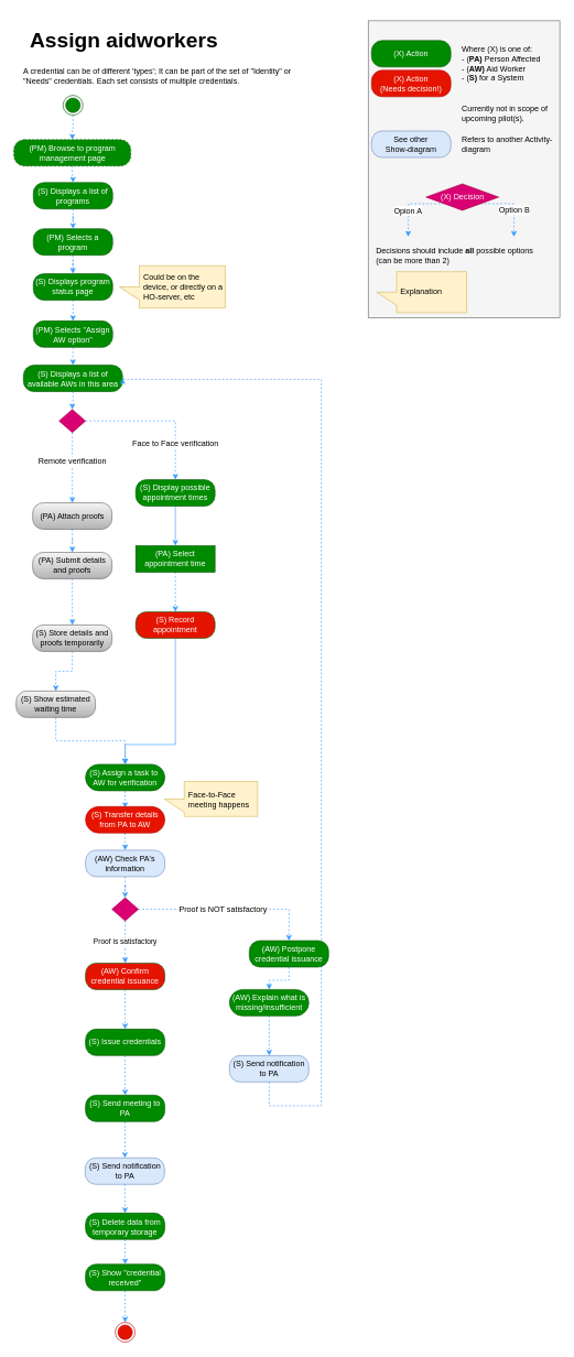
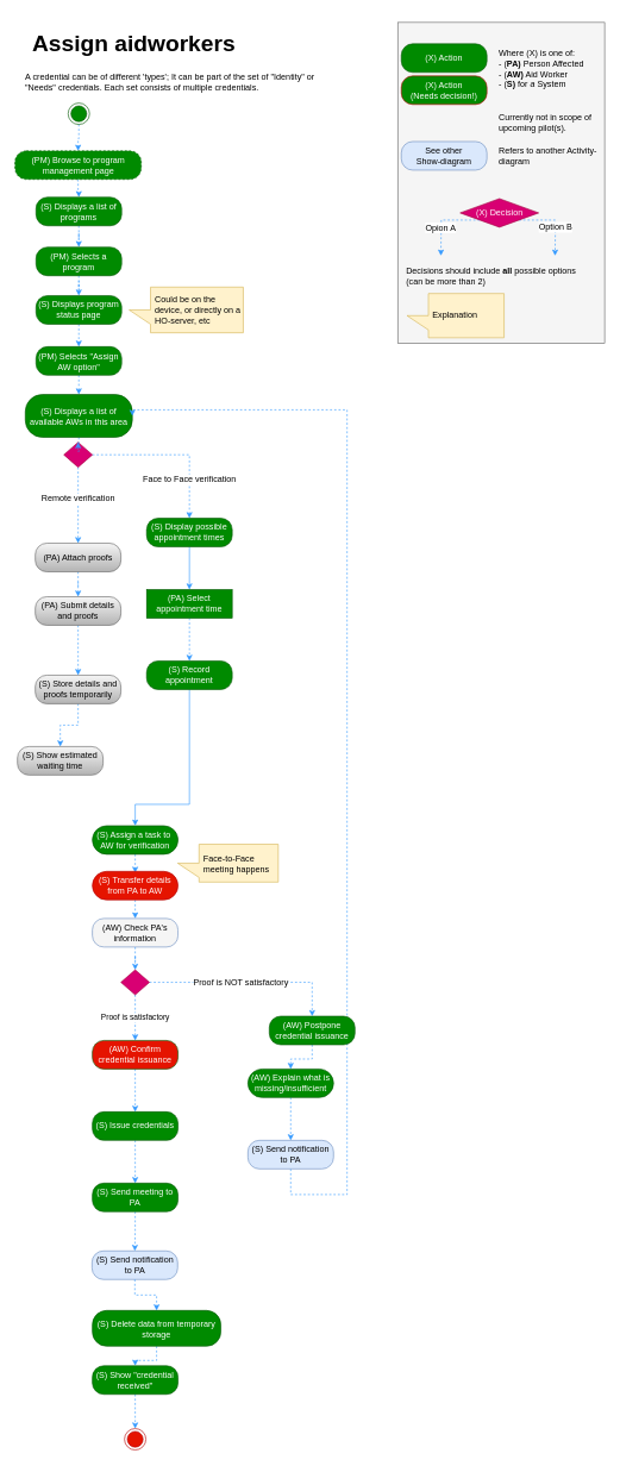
  <mxCell id="0" />
  <mxCell id="1" parent="0" />
  <mxCell id="2" style="edgeStyle=orthogonalEdgeStyle;rounded=0;orthogonalLoop=1;jettySize=auto;html=1;entryX=0.5;entryY=0;entryDx=0;entryDy=0;strokeColor=#3399FF;fontColor=#ffffff;dashed=1;" parent="1" source="3" target="6" edge="1"><mxGeometry relative="1" as="geometry"><mxPoint x="110" y="243" as="targetPoint" /></mxGeometry></mxCell>
  <mxCell id="3" value="" style="ellipse;html=1;shape=endState;fillColor=#008a00;strokeColor=#005700;fontColor=#ffffff;" parent="1" vertex="1"><mxGeometry x="95" y="143" width="30" height="30" as="geometry" /></mxCell>
  <mxCell id="4" value="" style="ellipse;html=1;shape=endState;fillColor=#e51400;strokeColor=#B20000;fontColor=#ffffff;" parent="1" vertex="1"><mxGeometry x="174" y="2001" width="30" height="30" as="geometry" /></mxCell>
  <mxCell id="5" style="edgeStyle=orthogonalEdgeStyle;rounded=0;orthogonalLoop=1;jettySize=auto;html=1;entryX=0.5;entryY=0;entryDx=0;entryDy=0;dashed=1;fontColor=#ffffff;strokeColor=#3399FF;" parent="1" source="6" target="9" edge="1"><mxGeometry relative="1" as="geometry" /></mxCell>
  <mxCell id="6" value="(PM) Browse to program management page" style="rounded=1;whiteSpace=wrap;html=1;arcSize=40;fillColor=#008a00;strokeColor=#005700;fontColor=#ffffff;dashed=1;" parent="1" vertex="1"><mxGeometry x="20.5" y="210" width="177" height="40" as="geometry" /></mxCell>
  <mxCell id="7" value="(S) Send notification to PA&lt;br&gt;" style="rounded=1;whiteSpace=wrap;html=1;arcSize=40;fillColor=#dae8fc;strokeColor=#6c8ebf;" parent="1" vertex="1"><mxGeometry x="128.5" y="1752" width="120" height="40" as="geometry" /></mxCell>
  <mxCell id="8" value="" style="edgeStyle=orthogonalEdgeStyle;rounded=0;orthogonalLoop=1;jettySize=auto;html=1;dashed=1;strokeColor=#3399FF;fontColor=#ffffff;" parent="1" source="9" target="11" edge="1"><mxGeometry relative="1" as="geometry" /></mxCell>
  <mxCell id="9" value="(S) Displays a list of programs" style="rounded=1;whiteSpace=wrap;html=1;arcSize=40;fillColor=#008a00;strokeColor=#005700;fontColor=#ffffff;" parent="1" vertex="1"><mxGeometry x="50" y="275" width="120" height="40" as="geometry" /></mxCell>
  <mxCell id="10" value="" style="edgeStyle=orthogonalEdgeStyle;rounded=0;orthogonalLoop=1;jettySize=auto;html=1;dashed=1;strokeColor=#3399FF;fontColor=#ffffff;entryX=0.5;entryY=0;entryDx=0;entryDy=0;" parent="1" source="11" target="69" edge="1"><mxGeometry relative="1" as="geometry"><mxPoint x="110" y="475" as="targetPoint" /></mxGeometry></mxCell>
  <mxCell id="11" value="(PM) Selects a program" style="rounded=1;whiteSpace=wrap;html=1;arcSize=40;fillColor=#008a00;strokeColor=#005700;fontColor=#ffffff;" parent="1" vertex="1"><mxGeometry x="50" y="345" width="120" height="40" as="geometry" /></mxCell>
  <mxCell id="12" value="" style="edgeStyle=orthogonalEdgeStyle;rounded=0;orthogonalLoop=1;jettySize=auto;html=1;dashed=1;strokeColor=#3399FF;fontColor=#ffffff;" parent="1" source="13" target="15" edge="1"><mxGeometry relative="1" as="geometry" /></mxCell>
  <mxCell id="13" value="(PA) Attach proofs" style="rounded=1;whiteSpace=wrap;html=1;arcSize=40;fillColor=#f5f5f5;strokeColor=#666666;gradientColor=#b3b3b3;" parent="1" vertex="1"><mxGeometry x="49" y="760" width="120" height="40" as="geometry" /></mxCell>
  <mxCell id="14" value="" style="edgeStyle=orthogonalEdgeStyle;rounded=0;orthogonalLoop=1;jettySize=auto;html=1;dashed=1;strokeColor=#3399FF;fontColor=#ffffff;" parent="1" source="15" target="17" edge="1"><mxGeometry relative="1" as="geometry" /></mxCell>
  <mxCell id="15" value="(PA) Submit details and proofs" style="rounded=1;whiteSpace=wrap;html=1;arcSize=40;fillColor=#f5f5f5;strokeColor=#666666;gradientColor=#b3b3b3;" parent="1" vertex="1"><mxGeometry x="49" y="835" width="120" height="40" as="geometry" /></mxCell>
  <mxCell id="16" value="" style="edgeStyle=orthogonalEdgeStyle;rounded=0;orthogonalLoop=1;jettySize=auto;html=1;dashed=1;strokeColor=#3399FF;fontColor=#ffffff;" parent="1" source="17" target="19" edge="1"><mxGeometry relative="1" as="geometry" /></mxCell>
  <mxCell id="17" value="(S) Store details and proofs temporarily" style="rounded=1;whiteSpace=wrap;html=1;arcSize=40;fillColor=#f5f5f5;strokeColor=#666666;gradientColor=#b3b3b3;" parent="1" vertex="1"><mxGeometry x="49" y="945" width="120" height="40" as="geometry" /></mxCell>
- <mxCell id="18" value="" style="edgeStyle=orthogonalEdgeStyle;rounded=0;orthogonalLoop=1;jettySize=auto;html=1;dashed=1;strokeColor=#3399FF;fontColor=#ffffff;" parent="1" source="19" target="21" edge="1"><mxGeometry relative="1" as="geometry" /></mxCell>
  <mxCell id="19" value="(S) Show estimated waiting time" style="rounded=1;whiteSpace=wrap;html=1;arcSize=40;fillColor=#f5f5f5;strokeColor=#666666;gradientColor=#b3b3b3;" parent="1" vertex="1"><mxGeometry x="24" y="1045" width="120" height="40" as="geometry" /></mxCell>
  <mxCell id="20" value="" style="edgeStyle=orthogonalEdgeStyle;rounded=0;orthogonalLoop=1;jettySize=auto;html=1;dashed=1;strokeColor=#3399FF;fontColor=#ffffff;" parent="1" source="21" edge="1"><mxGeometry relative="1" as="geometry"><mxPoint x="189" y="1222" as="targetPoint" /></mxGeometry></mxCell>
  <mxCell id="21" value="(S) Assign a task to&amp;nbsp; AW for verification" style="rounded=1;whiteSpace=wrap;html=1;arcSize=50;fillColor=#008a00;strokeColor=#005700;fontColor=#ffffff;" parent="1" vertex="1"><mxGeometry x="129" y="1156" width="120" height="40" as="geometry" /></mxCell>
  <mxCell id="22" style="edgeStyle=orthogonalEdgeStyle;rounded=0;orthogonalLoop=1;jettySize=auto;html=1;dashed=1;strokeColor=#3399FF;fontColor=#ffffff;" parent="1" source="23" target="40" edge="1"><mxGeometry relative="1" as="geometry" /></mxCell>
- <mxCell id="23" value="(AW) Check PA's information" style="rounded=1;whiteSpace=wrap;html=1;arcSize=40;fillColor=#dae8fc;strokeColor=#6c8ebf;fontColor=#000000;" parent="1" vertex="1"><mxGeometry x="129" y="1286" width="120" height="40" as="geometry" /></mxCell>
+ <mxCell id="23" value="(AW) Check PA's information" style="rounded=1;whiteSpace=wrap;html=1;arcSize=40;fillColor=#f5f5f5;strokeColor=#6c8ebf;fontColor=#000000;" parent="1" vertex="1"><mxGeometry x="129" y="1286" width="120" height="40" as="geometry" /></mxCell>
  <mxCell id="24" style="edgeStyle=orthogonalEdgeStyle;rounded=0;orthogonalLoop=1;jettySize=auto;html=1;entryX=0.5;entryY=0;entryDx=0;entryDy=0;dashed=1;strokeColor=#3399FF;fontColor=#ffffff;" parent="1" source="28" target="30" edge="1"><mxGeometry relative="1" as="geometry"><mxPoint x="264.667" y="725" as="targetPoint" /></mxGeometry></mxCell>
  <mxCell id="25" value="Face to Face verification" style="text;html=1;resizable=0;points=[];align=center;verticalAlign=middle;labelBackgroundColor=#ffffff;fontColor=#000000;" parent="24" vertex="1" connectable="0"><mxGeometry x="0.202" y="-34" relative="1" as="geometry"><mxPoint as="offset" /></mxGeometry></mxCell>
  <mxCell id="26" style="edgeStyle=orthogonalEdgeStyle;rounded=0;orthogonalLoop=1;jettySize=auto;html=1;entryX=0.5;entryY=0;entryDx=0;entryDy=0;dashed=1;strokeColor=#3399FF;fontColor=#ffffff;" parent="1" source="28" target="13" edge="1"><mxGeometry relative="1" as="geometry" /></mxCell>
  <mxCell id="27" value="Remote verification" style="text;html=1;resizable=0;points=[];align=center;verticalAlign=middle;labelBackgroundColor=#ffffff;fontColor=#000000;" parent="26" vertex="1" connectable="0"><mxGeometry x="-0.0" y="-9" relative="1" as="geometry"><mxPoint x="8" y="-9" as="offset" /></mxGeometry></mxCell>
  <mxCell id="28" value="" style="rhombus;whiteSpace=wrap;html=1;fillColor=#d80073;strokeColor=#A50040;fontColor=#ffffff;" parent="1" vertex="1"><mxGeometry x="89" y="618.5" width="40" height="35" as="geometry" /></mxCell>
  <mxCell id="29" value="" style="edgeStyle=orthogonalEdgeStyle;rounded=0;orthogonalLoop=1;jettySize=auto;html=1;dashed=0;strokeColor=#3399FF;fontColor=#000000;" parent="1" source="30" target="32" edge="1"><mxGeometry relative="1" as="geometry" /></mxCell>
  <mxCell id="30" value="(S) Display possible appointment times" style="rounded=1;whiteSpace=wrap;html=1;arcSize=40;fillColor=#008a00;strokeColor=#005700;fontColor=#ffffff;" parent="1" vertex="1"><mxGeometry x="205" y="725" width="120" height="40" as="geometry" /></mxCell>
  <mxCell id="31" value="" style="edgeStyle=orthogonalEdgeStyle;rounded=0;orthogonalLoop=1;jettySize=auto;html=1;dashed=1;strokeColor=#3399FF;fontColor=#000000;" parent="1" source="32" target="34" edge="1"><mxGeometry relative="1" as="geometry" /></mxCell>
  <mxCell id="32" value="(PA) Select appointment time" style="whiteSpace=wrap;html=1;arcSize=40;fillColor=#008a00;strokeColor=#005700;fontColor=#ffffff;rounded=0;" parent="1" vertex="1"><mxGeometry x="205" y="825" width="120" height="40" as="geometry" /></mxCell>
  <mxCell id="33" style="edgeStyle=orthogonalEdgeStyle;rounded=0;orthogonalLoop=1;jettySize=auto;html=1;dashed=0;strokeColor=#3399FF;fontColor=#ffffff;entryX=0.5;entryY=0;entryDx=0;entryDy=0;" parent="1" source="34" target="21" edge="1"><mxGeometry relative="1" as="geometry"><mxPoint x="220" y="1074" as="targetPoint" /><Array as="points"><mxPoint x="265" y="1126" /><mxPoint x="189" y="1126" /></Array></mxGeometry></mxCell>
- <mxCell id="34" value="(S) Record appointment" style="rounded=1;whiteSpace=wrap;html=1;arcSize=40;fillColor=#e51400;strokeColor=#005700;fontColor=#ffffff;" parent="1" vertex="1"><mxGeometry x="205" y="925" width="120" height="40" as="geometry" /></mxCell>
+ <mxCell id="34" value="(S) Record appointment" style="rounded=1;whiteSpace=wrap;html=1;arcSize=40;fillColor=#008a00;strokeColor=#005700;fontColor=#ffffff;" parent="1" vertex="1"><mxGeometry x="205" y="925" width="120" height="40" as="geometry" /></mxCell>
  <mxCell id="35" style="edgeStyle=orthogonalEdgeStyle;rounded=0;orthogonalLoop=1;jettySize=auto;html=1;entryX=0.5;entryY=0;entryDx=0;entryDy=0;dashed=1;strokeColor=#3399FF;fontColor=#ffffff;" parent="1" source="36" target="28" edge="1"><mxGeometry relative="1" as="geometry" /></mxCell>
- <mxCell id="36" value="(S) Displays a list of available AWs in this area" style="rounded=1;whiteSpace=wrap;html=1;arcSize=40;fillColor=#008a00;strokeColor=#005700;fontColor=#ffffff;" parent="1" vertex="1"><mxGeometry x="35" y="551.5" width="150" height="40" as="geometry" /></mxCell>
+ <mxCell id="36" value="(S) Displays a list of available AWs in this area" style="rounded=1;whiteSpace=wrap;html=1;arcSize=40;fillColor=#008a00;strokeColor=#005700;fontColor=#ffffff;" parent="1" vertex="1"><mxGeometry x="35" y="551.5" width="150" height="60" as="geometry" /></mxCell>
  <mxCell id="37" style="edgeStyle=orthogonalEdgeStyle;rounded=0;orthogonalLoop=1;jettySize=auto;html=1;dashed=1;strokeColor=#3399FF;fontColor=#ffffff;entryX=0.5;entryY=0;entryDx=0;entryDy=0;" parent="1" source="40" target="81" edge="1"><mxGeometry relative="1" as="geometry" /></mxCell>
  <mxCell id="38" value="&lt;font color=&quot;#000000&quot;&gt;Proof is NOT satisfactory&lt;/font&gt;" style="text;html=1;resizable=0;points=[];align=center;verticalAlign=middle;labelBackgroundColor=#ffffff;fontColor=#ffffff;" parent="37" vertex="1" connectable="0"><mxGeometry x="0.077" y="-2" relative="1" as="geometry"><mxPoint x="-21" y="-2.5" as="offset" /></mxGeometry></mxCell>
  <mxCell id="39" value="&lt;font color=&quot;#000000&quot;&gt;Proof is satisfactory&lt;/font&gt;" style="edgeStyle=orthogonalEdgeStyle;rounded=0;orthogonalLoop=1;jettySize=auto;html=1;entryX=0.5;entryY=0;entryDx=0;entryDy=0;dashed=1;strokeColor=#3399FF;fontColor=#ffffff;" parent="1" source="40" target="79" edge="1"><mxGeometry x="0.011" relative="1" as="geometry"><mxPoint as="offset" /></mxGeometry></mxCell>
  <mxCell id="40" value="" style="rhombus;whiteSpace=wrap;html=1;fillColor=#d80073;strokeColor=#A50040;fontColor=#ffffff;" parent="1" vertex="1"><mxGeometry x="169" y="1358" width="40" height="35" as="geometry" /></mxCell>
  <mxCell id="41" value="" style="edgeStyle=orthogonalEdgeStyle;rounded=0;orthogonalLoop=1;jettySize=auto;html=1;dashed=1;strokeColor=#3399FF;fontColor=#ffffff;" parent="1" source="42" target="44" edge="1"><mxGeometry relative="1" as="geometry" /></mxCell>
  <mxCell id="42" value="(AW) Explain what is missing/insufficient" style="rounded=1;whiteSpace=wrap;html=1;arcSize=50;fillColor=#008a00;strokeColor=#005700;fontColor=#ffffff;" parent="1" vertex="1"><mxGeometry x="347" y="1497" width="120" height="40" as="geometry" /></mxCell>
  <mxCell id="43" style="edgeStyle=orthogonalEdgeStyle;rounded=0;orthogonalLoop=1;jettySize=auto;html=1;entryX=1;entryY=0.5;entryDx=0;entryDy=0;dashed=1;strokeColor=#3399FF;fontColor=#ffffff;exitX=0.5;exitY=1;exitDx=0;exitDy=0;" parent="1" source="44" target="36" edge="1"><mxGeometry relative="1" as="geometry"><mxPoint x="493" y="1518" as="sourcePoint" /><Array as="points"><mxPoint x="407" y="1673" /><mxPoint x="486" y="1673" /><mxPoint x="486" y="573" /></Array></mxGeometry></mxCell>
  <mxCell id="44" value="(S) Send notification to PA" style="rounded=1;whiteSpace=wrap;html=1;arcSize=40;fillColor=#dae8fc;strokeColor=#6c8ebf;" parent="1" vertex="1"><mxGeometry x="347" y="1597" width="120" height="40" as="geometry" /></mxCell>
  <mxCell id="45" value="" style="edgeStyle=orthogonalEdgeStyle;rounded=0;orthogonalLoop=1;jettySize=auto;html=1;dashed=1;strokeColor=#3399FF;fontColor=#ffffff;" parent="1" source="46" target="48" edge="1"><mxGeometry relative="1" as="geometry" /></mxCell>
  <mxCell id="46" value="(S) Issue credentials&lt;br&gt;" style="rounded=1;whiteSpace=wrap;html=1;arcSize=40;fillColor=#008a00;strokeColor=#005700;fontColor=#ffffff;" parent="1" vertex="1"><mxGeometry x="129" y="1557" width="120" height="40" as="geometry" /></mxCell>
  <mxCell id="47" value="" style="edgeStyle=orthogonalEdgeStyle;rounded=0;orthogonalLoop=1;jettySize=auto;html=1;dashed=1;strokeColor=#3399FF;fontColor=#ffffff;" parent="1" source="48" target="7" edge="1"><mxGeometry relative="1" as="geometry" /></mxCell>
  <mxCell id="48" value="(S) Send meeting to PA&lt;br&gt;" style="rounded=1;whiteSpace=wrap;html=1;arcSize=40;fillColor=#008a00;strokeColor=#005700;fontColor=#ffffff;" parent="1" vertex="1"><mxGeometry x="129" y="1657" width="120" height="40" as="geometry" /></mxCell>
  <mxCell id="49" style="edgeStyle=orthogonalEdgeStyle;rounded=0;orthogonalLoop=1;jettySize=auto;html=1;exitX=0.5;exitY=1;exitDx=0;exitDy=0;entryX=0.5;entryY=0;entryDx=0;entryDy=0;dashed=1;strokeColor=#3399FF;fontColor=#ffffff;" parent="1" source="50" target="77" edge="1"><mxGeometry relative="1" as="geometry" /></mxCell>
- <mxCell id="50" value="(S) Delete data from temporary storage&lt;br&gt;" style="rounded=1;whiteSpace=wrap;html=1;arcSize=40;fillColor=#008a00;strokeColor=#005700;fontColor=#ffffff;" parent="1" vertex="1"><mxGeometry x="129" y="1835.5" width="120" height="40" as="geometry" /></mxCell>
+ <mxCell id="50" value="(S) Delete data from temporary storage&lt;br&gt;" style="rounded=1;whiteSpace=wrap;html=1;arcSize=40;fillColor=#008a00;strokeColor=#005700;fontColor=#ffffff;" parent="1" vertex="1"><mxGeometry x="129" y="1835.5" width="180" height="50" as="geometry" /></mxCell>
  <mxCell id="51" style="edgeStyle=orthogonalEdgeStyle;rounded=0;orthogonalLoop=1;jettySize=auto;html=1;entryX=0.5;entryY=0;entryDx=0;entryDy=0;dashed=1;strokeColor=#3399FF;fontColor=#ffffff;" parent="1" source="7" target="50" edge="1"><mxGeometry relative="1" as="geometry"><mxPoint x="189" y="1812" as="sourcePoint" /><mxPoint x="189" y="1951" as="targetPoint" /></mxGeometry></mxCell>
  <mxCell id="52" value="" style="rounded=0;whiteSpace=wrap;html=1;fontSize=16;align=left;fillColor=#f5f5f5;strokeColor=#666666;fontColor=#333333;" parent="1" vertex="1"><mxGeometry x="557" y="30" width="290" height="450" as="geometry" /></mxCell>
  <mxCell id="53" value="See other&lt;br&gt;Show-diagram" style="rounded=1;whiteSpace=wrap;html=1;arcSize=40;fillColor=#dae8fc;strokeColor=#6c8ebf;" parent="1" vertex="1"><mxGeometry x="562" y="197" width="120" height="40" as="geometry" /></mxCell>
  <mxCell id="54" value="(X) Action&lt;br&gt;" style="rounded=1;whiteSpace=wrap;html=1;arcSize=40;fillColor=#008a00;strokeColor=#005700;fontColor=#ffffff;" parent="1" vertex="1"><mxGeometry x="562" y="60" width="120" height="40" as="geometry" /></mxCell>
  <mxCell id="55" value="" style="edgeStyle=orthogonalEdgeStyle;rounded=0;orthogonalLoop=1;jettySize=auto;html=1;dashed=1;strokeColor=#3399FF;exitX=0;exitY=1;exitDx=0;exitDy=0;" parent="1" source="59" edge="1"><mxGeometry relative="1" as="geometry"><mxPoint x="617.5" y="357" as="targetPoint" /></mxGeometry></mxCell>
  <mxCell id="56" value="Opion A" style="text;html=1;resizable=0;points=[];align=center;verticalAlign=middle;labelBackgroundColor=#ffffff;" parent="55" vertex="1" connectable="0"><mxGeometry x="-0.263" y="1" relative="1" as="geometry"><mxPoint x="-18" y="9" as="offset" /></mxGeometry></mxCell>
  <mxCell id="57" style="edgeStyle=orthogonalEdgeStyle;rounded=0;orthogonalLoop=1;jettySize=auto;html=1;exitX=1;exitY=1;exitDx=0;exitDy=0;dashed=1;strokeColor=#3399FF;" parent="1" source="59" edge="1"><mxGeometry relative="1" as="geometry"><mxPoint x="777.5" y="357" as="targetPoint" /></mxGeometry></mxCell>
  <mxCell id="58" value="Option B" style="text;html=1;resizable=0;points=[];align=center;verticalAlign=middle;labelBackgroundColor=#ffffff;" parent="57" vertex="1" connectable="0"><mxGeometry x="0.2" y="-1" relative="1" as="geometry"><mxPoint x="1" as="offset" /></mxGeometry></mxCell>
  <mxCell id="59" value="&lt;span&gt;(X) Decision&lt;br&gt;&lt;/span&gt;" style="rhombus;whiteSpace=wrap;html=1;fillColor=#d80073;strokeColor=#A50040;fontColor=#ffffff;" parent="1" vertex="1"><mxGeometry x="644.5" y="277" width="110" height="40" as="geometry" /></mxCell>
- <mxCell id="60" value="(X) Action&lt;br&gt;(Needs decision!)&lt;br&gt;" style="rounded=1;whiteSpace=wrap;html=1;arcSize=40;fillColor=#e51400;strokeColor=#B20000;fontColor=#ffffff;" parent="1" vertex="1"><mxGeometry x="562" y="105" width="120" height="40" as="geometry" /></mxCell>
+ <mxCell id="60" value="(X) Action&lt;br&gt;(Needs decision!)&lt;br&gt;" style="rounded=1;whiteSpace=wrap;html=1;arcSize=40;fillColor=#008a00;strokeColor=#B20000;fontColor=#ffffff;" parent="1" vertex="1"><mxGeometry x="562" y="105" width="120" height="40" as="geometry" /></mxCell>
  <mxCell id="61" value="Assign aidworkers" style="text;html=1;strokeColor=none;fillColor=none;align=left;verticalAlign=middle;whiteSpace=wrap;rounded=0;fontStyle=1;fontSize=32;spacingLeft=16;" parent="1" vertex="1"><mxGeometry width="518" height="80" as="geometry" x="27" y="20" /></mxCell>
  <mxCell id="62" value="Where (X) is one of:&lt;br&gt;- (&lt;b&gt;PA)&lt;/b&gt; Person Affected&lt;br&gt;- (&lt;b&gt;AW)&lt;/b&gt; Aid Worker&lt;br&gt;- (&lt;b&gt;S)&lt;/b&gt; for &lt;i&gt;a&lt;/i&gt; System&lt;br&gt;" style="text;html=1;strokeColor=none;fillColor=none;align=left;verticalAlign=top;whiteSpace=wrap;rounded=0;fontSize=12;" parent="1" vertex="1"><mxGeometry x="697" y="60" width="140" height="70" as="geometry" /></mxCell>
  <mxCell id="63" value="Refers to another Activity-diagram&lt;br&gt;" style="text;html=1;strokeColor=none;fillColor=none;align=left;verticalAlign=top;whiteSpace=wrap;rounded=0;fontSize=12;" parent="1" vertex="1"><mxGeometry x="697" y="197" width="140" height="38" as="geometry" /></mxCell>
  <mxCell id="64" value="Decisions should include &lt;b&gt;all&lt;/b&gt; possible options (can be more than 2)&lt;br&gt;" style="text;html=1;strokeColor=none;fillColor=none;align=left;verticalAlign=top;whiteSpace=wrap;rounded=0;fontSize=12;" parent="1" vertex="1"><mxGeometry x="567" y="365" width="250" height="38" as="geometry" /></mxCell>
  <mxCell id="65" value="&lt;p&gt;Explanation&lt;/p&gt;" style="shape=callout;whiteSpace=wrap;html=1;perimeter=calloutPerimeter;fillColor=#fff2cc;fontSize=12;align=left;strokeColor=#d6b656;spacingLeft=4;direction=south;" parent="1" vertex="1"><mxGeometry x="570" y="410" width="136" height="62" as="geometry" /></mxCell>
  <mxCell id="66" value="Currently not in scope of upcoming pilot(s).&lt;br&gt;" style="text;html=1;strokeColor=none;fillColor=none;align=left;verticalAlign=top;whiteSpace=wrap;rounded=0;fontSize=12;" parent="1" vertex="1"><mxGeometry x="697" y="150" width="140" height="70" as="geometry" /></mxCell>
  <mxCell id="67" value="&lt;p&gt;A credential can be of different 'types'; It can be part of the set of &quot;Identity&quot; or &quot;Needs&quot; credentials. Each set consists of multiple credentials.&lt;/p&gt;" style="text;html=1;strokeColor=none;fillColor=none;spacing=8;spacingTop=-20;whiteSpace=wrap;overflow=hidden;rounded=0;align=left;" parent="1" vertex="1"><mxGeometry y="95" width="432" height="57" as="geometry" x="27" /></mxCell>
  <mxCell id="68" style="edgeStyle=orthogonalEdgeStyle;rounded=0;orthogonalLoop=1;jettySize=auto;html=1;exitX=0.5;exitY=1;exitDx=0;exitDy=0;entryX=0.5;entryY=0;entryDx=0;entryDy=0;dashed=1;strokeColor=#3399FF;fontColor=#ffffff;" parent="1" source="69" target="72" edge="1"><mxGeometry relative="1" as="geometry" /></mxCell>
  <mxCell id="69" value="(S) Displays program status page" style="rounded=1;whiteSpace=wrap;html=1;arcSize=40;fillColor=#008a00;strokeColor=#005700;fontColor=#ffffff;" parent="1" vertex="1"><mxGeometry x="50" y="413" width="120" height="40" as="geometry" /></mxCell>
  <mxCell id="70" value="&lt;p&gt;Face-to-Face meeting happens&lt;/p&gt;" style="shape=callout;whiteSpace=wrap;html=1;perimeter=calloutPerimeter;fillColor=#fff2cc;fontSize=12;align=left;strokeColor=#d6b656;spacingLeft=4;direction=south;" parent="1" vertex="1"><mxGeometry x="248.5" y="1182" width="141" height="53" as="geometry" /></mxCell>
  <mxCell id="71" style="edgeStyle=orthogonalEdgeStyle;rounded=0;orthogonalLoop=1;jettySize=auto;html=1;exitX=0.5;exitY=1;exitDx=0;exitDy=0;entryX=0.5;entryY=0;entryDx=0;entryDy=0;dashed=1;strokeColor=#3399FF;fontColor=#ffffff;" parent="1" source="72" target="36" edge="1"><mxGeometry relative="1" as="geometry" /></mxCell>
  <mxCell id="72" value="(PM) Selects &quot;Assign AW option&quot;" style="rounded=1;whiteSpace=wrap;html=1;arcSize=40;fillColor=#008a00;strokeColor=#005700;fontColor=#ffffff;" parent="1" vertex="1"><mxGeometry x="50" y="484.5" width="120" height="40" as="geometry" /></mxCell>
  <mxCell id="73" style="edgeStyle=orthogonalEdgeStyle;rounded=0;orthogonalLoop=1;jettySize=auto;html=1;exitX=0.5;exitY=1;exitDx=0;exitDy=0;entryX=0.5;entryY=0;entryDx=0;entryDy=0;dashed=1;strokeColor=#3399FF;fontColor=#ffffff;" parent="1" source="74" target="23" edge="1"><mxGeometry relative="1" as="geometry" /></mxCell>
  <mxCell id="74" value="(S) Transfer details from PA to AW" style="rounded=1;whiteSpace=wrap;html=1;arcSize=50;fillColor=#e51400;strokeColor=#B20000;fontColor=#ffffff;" parent="1" vertex="1"><mxGeometry x="129" y="1220" width="120" height="40" as="geometry" /></mxCell>
  <mxCell id="75" value="&lt;p&gt;Could be on the device, or directly on a HO-server, etc&lt;/p&gt;" style="shape=callout;whiteSpace=wrap;html=1;perimeter=calloutPerimeter;fillColor=#fff2cc;fontSize=12;align=left;strokeColor=#d6b656;spacingLeft=4;direction=south;" parent="1" vertex="1"><mxGeometry x="180.5" y="401" width="160" height="64" as="geometry" /></mxCell>
  <mxCell id="76" value="" style="edgeStyle=orthogonalEdgeStyle;rounded=0;orthogonalLoop=1;jettySize=auto;html=1;dashed=1;strokeColor=#3399FF;fontColor=#ffffff;entryX=0.5;entryY=0;entryDx=0;entryDy=0;" parent="1" source="77" target="4" edge="1"><mxGeometry relative="1" as="geometry"><mxPoint x="189" y="1993" as="targetPoint" /></mxGeometry></mxCell>
  <mxCell id="77" value="(S) Show &quot;credential received&quot;&lt;br&gt;" style="rounded=1;whiteSpace=wrap;html=1;arcSize=40;fillColor=#008a00;strokeColor=#005700;fontColor=#ffffff;" parent="1" vertex="1"><mxGeometry x="129" y="1913" width="120" height="40" as="geometry" /></mxCell>
  <mxCell id="78" style="edgeStyle=orthogonalEdgeStyle;rounded=0;orthogonalLoop=1;jettySize=auto;html=1;entryX=0.5;entryY=0;entryDx=0;entryDy=0;dashed=1;fontColor=#ffffff;strokeColor=#3399FF;" parent="1" source="79" target="46" edge="1"><mxGeometry relative="1" as="geometry" /></mxCell>
  <mxCell id="79" value="(AW) Confirm credential issuance" style="rounded=1;whiteSpace=wrap;html=1;arcSize=40;fillColor=#e51400;strokeColor=#005700;fontColor=#ffffff;" parent="1" vertex="1"><mxGeometry x="129" y="1457" width="120" height="40" as="geometry" /></mxCell>
  <mxCell id="80" style="edgeStyle=orthogonalEdgeStyle;rounded=0;orthogonalLoop=1;jettySize=auto;html=1;entryX=0.5;entryY=0;entryDx=0;entryDy=0;dashed=1;fontColor=#ffffff;strokeColor=#3399FF;" parent="1" source="81" target="42" edge="1"><mxGeometry relative="1" as="geometry" /></mxCell>
  <mxCell id="81" value="(AW) Postpone credential issuance" style="rounded=1;whiteSpace=wrap;html=1;arcSize=40;fillColor=#008a00;strokeColor=#005700;fontColor=#ffffff;" parent="1" vertex="1"><mxGeometry x="377" y="1423" width="120" height="40" as="geometry" /></mxCell>
